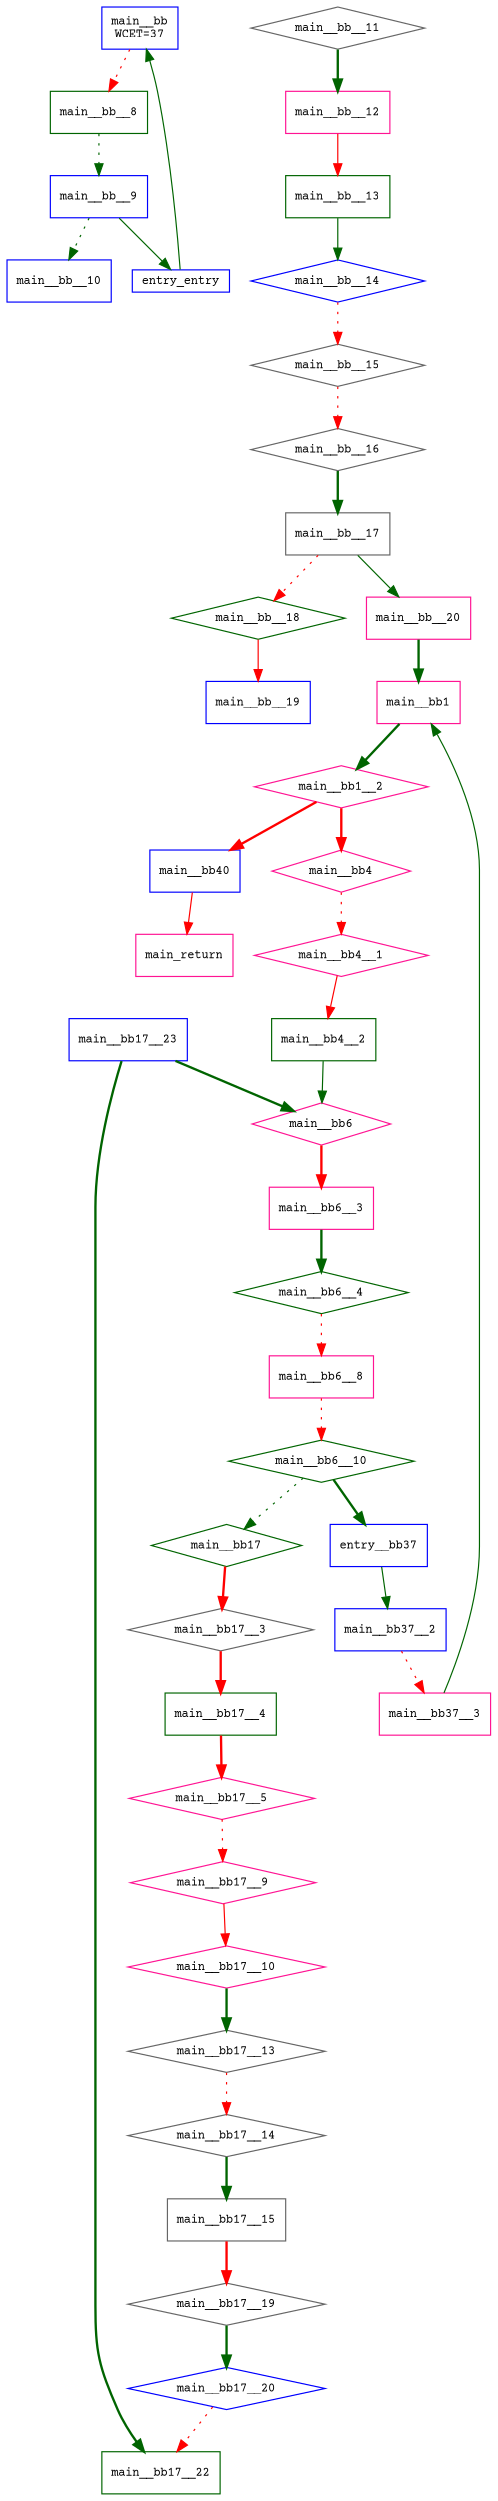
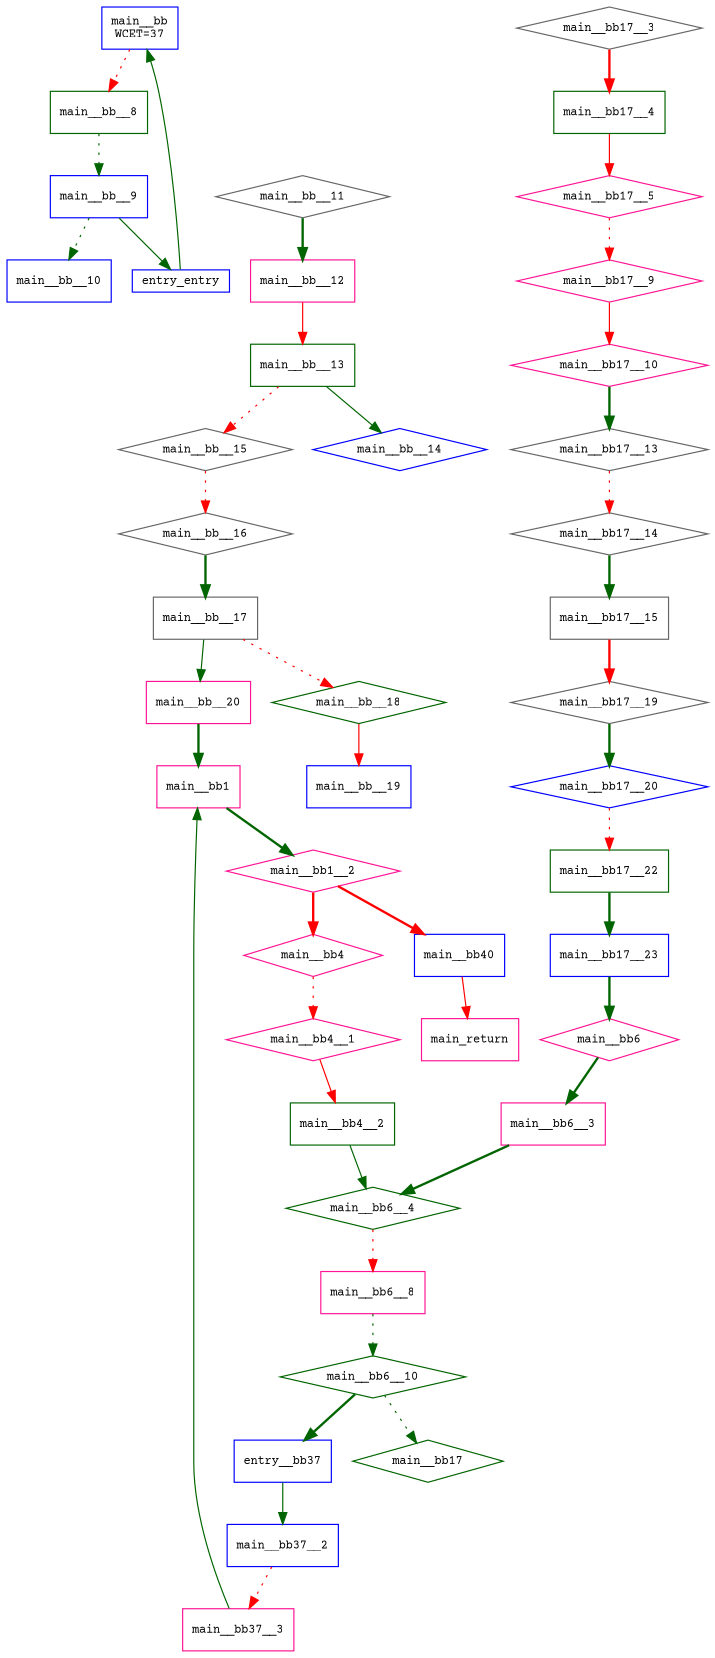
  digraph {
    fontname="Courier Prime"
    fontsize=10
    rankdir=TB
    node [color=deeppink fontname="Courier Prime" fontsize=10 shape=box]
    edge [color=red fontname="Courier Prime" style=bold]
    n1 [color=blue label="main__bb\nWCET=37" width=0.01]
    n2 [color=darkgreen label=main__bb__8 width=0.01]
    n3 [color=blue label=main__bb__9 width=0.01]
    n4 [color=blue label=main__bb__10 width=0.01]
    n5 [color=blue height=0.01 label=entry_entry width=0.01]
    n6 [color=gray40 label=main__bb__11 shape=diamond width=0.01]
    n7 [label=main__bb__12 width=0.01]
    n8 [color=darkgreen label=main__bb__13 width=0.01]
    n9 [color=blue label=main__bb__14 shape=diamond width=0.01]
    n10 [color=gray40 label=main__bb__15 shape=diamond width=0.01]
    n11 [color=gray40 label=main__bb__16 shape=diamond width=0.01]
    n12 [color=gray40 label=main__bb__17 width=0.01]
    n13 [color=darkgreen label=main__bb__18 shape=diamond width=0.01]
    n14 [color=blue label=main__bb__19 width=0.01]
    n15 [label=main__bb__20 width=0.01]
    n16 [label=main__bb1 width=0.01]
    n17 [label=main__bb1__2 shape=diamond width=0.01]
    n18 [label=main__bb4 shape=diamond width=0.01]
    n19 [color=blue label=main__bb40 width=0.01]
    n20 [label=main__bb4__1 shape=diamond width=0.01]
    n21 [color=darkgreen label=main__bb4__2 width=0.01]
    n22 [label=main__bb6 shape=diamond width=0.01]
    n23 [label=main__bb6__3 width=0.01]
    n24 [color=darkgreen label=main__bb6__4 shape=diamond width=0.01]
    n25 [label=main__bb6__8 width=0.01]
    n26 [color=darkgreen label=main__bb6__10 shape=diamond width=0.01]
    n27 [color=darkgreen label=main__bb17 shape=diamond width=0.01]
    n28 [color=blue label=entry__bb37 width=0.01]
    n29 [color=gray40 label=main__bb17__3 shape=diamond width=0.01]
    n30 [color=darkgreen label=main__bb17__4 width=0.01]
    n31 [label=main__bb17__5 shape=diamond width=0.01]
    n32 [label=main__bb17__9 shape=diamond width=0.01]
    n33 [label=main__bb17__10 shape=diamond width=0.01]
    n34 [color=gray40 label=main__bb17__13 shape=diamond width=0.01]
    n35 [color=gray40 label=main__bb17__14 shape=diamond width=0.01]
    n36 [color=gray40 label=main__bb17__15 width=0.01]
    n37 [color=gray40 label=main__bb17__19 shape=diamond width=0.01]
    n38 [color=blue label=main__bb17__20 shape=diamond width=0.01]
    n39 [color=darkgreen label=main__bb17__22 width=0.01]
    n40 [color=blue label=main__bb17__23 width=0.01]
    n41 [color=blue label=main__bb37__2 width=0.01]
    n42 [label=main__bb37__3 width=0.01]
    n43 [label=main_return width=0.01]
    subgraph sub_1 {
      n1
      n2
      n3
      n4
      n5
      n6
      n7
      n8
      n9
      n10
      n11
      n12
      n13
      n14
      n15
      n16
      n17
      n18
      n19
      n20
      n21
      n22
      n23
      n24
      n25
      n26
      n27
      n28
      n29
      n30
      n31
      n32
      n33
      n34
      n35
      n36
      n37
      n38
      n39
      n40
      n41
      n42
      n43
    }
    n1 -> n2 [style=dotted]
    n2 -> n3 [color=darkgreen style=dotted]
    n3 -> n4 [color=darkgreen style=dotted]
    n3 -> n5 [color=darkgreen style=solid]
    n5 -> n1 [color=darkgreen style=solid]
    n6 -> n7 [color=darkgreen]
    n7 -> n8 [style=solid]
    n8 -> n9 [color=darkgreen style=solid]
-   n9 -> n10 [style=dotted]
+   n8 -> n10 [style=dotted]
    n10 -> n11 [style=dotted]
    n11 -> n12 [color=darkgreen]
    n12 -> n13 [style=dotted]
    n12 -> n15 [color=darkgreen style=solid]
    n13 -> n14 [style=solid]
    n15 -> n16 [color=darkgreen]
    n16 -> n17 [color=darkgreen]
    n17 -> n18
    n17 -> n19
    n18 -> n20 [style=dotted]
    n19 -> n43 [style=solid]
    n20 -> n21 [style=solid]
-   n21 -> n22 [color=darkgreen style=solid]
-   n22 -> n23
+   n21 -> n24 [color=darkgreen style=solid]
+   n22 -> n23 [color=darkgreen]
    n23 -> n24 [color=darkgreen]
    n24 -> n25 [style=dotted]
-   n25 -> n26 [style=dotted]
+   n25 -> n26 [color=darkgreen style=dotted]
    n26 -> n27 [color=darkgreen style=dotted]
    n26 -> n28 [color=darkgreen]
-   n27 -> n29
    n28 -> n41 [color=darkgreen style=solid]
    n29 -> n30
-   n30 -> n31
+   n30 -> n31 [style=solid]
    n31 -> n32 [style=dotted]
    n32 -> n33 [style=solid]
    n33 -> n34 [color=darkgreen]
    n34 -> n35 [style=dotted]
    n35 -> n36 [color=darkgreen]
    n36 -> n37
    n37 -> n38 [color=darkgreen]
    n38 -> n39 [style=dotted]
-   n40 -> n39 [color=darkgreen]
+   n39 -> n40 [color=darkgreen]
    n40 -> n22 [color=darkgreen]
    n41 -> n42 [style=dotted]
    n42 -> n16 [color=darkgreen style=solid]
  }
